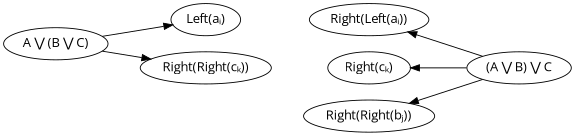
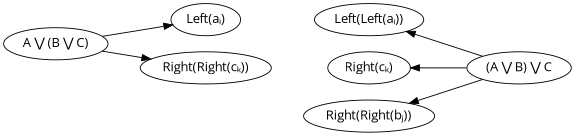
  digraph {
    fontname="Open Sans"
    rankdir=LR
    node [fontname="Open Sans"]
    edge [fontname="Open Sans"]
    n1 [label="A ⋁ (B ⋁ C)"]
    n2 [label="Left(aᵢ)"]
    n3 [label="Right(Right(cₖ))"]
-   n4 [label="Right(Left(aᵢ))"]
+   n4 [label="Left(Left(aᵢ))"]
    n5 [label="Right(cₖ)"]
    n6 [label="(A ⋁ B) ⋁ C"]
    n7 [label="Right(Right(bⱼ))"]
    n1 -> n2
    n1 -> n3
    n2 -> n4 [style=invis]
    n3 -> n5 [style=invis]
    n4 -> n2 [style=invis]
    n4 -> n6 [dir=back]
    n5 -> n3 [style=invis]
    n5 -> n6 [dir=back]
    n7 -> n6 [dir=back]
  }
